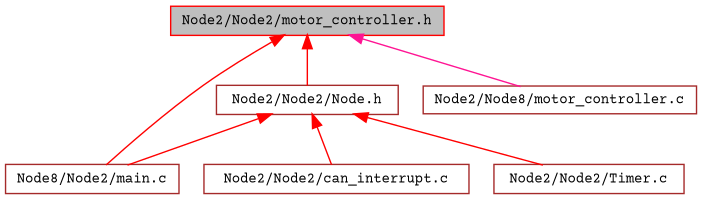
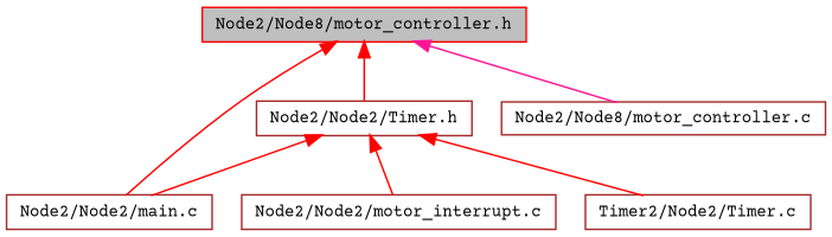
  digraph {
    fontname="Courier Prime"
    node [color=brown fillcolor=white fontname="Courier Prime" fontsize=10 shape=record style=filled]
    edge [color=red dir=back fontname="Courier Prime" fontsize=10 labelfontname=Helvetica labelfontsize=10 style=solid]
-   n1 [color=red fillcolor=grey75 fontcolor=black height=0.2 label="Node2/Node2/motor_controller.h" width=0.4]
-   n2 [height=0.2 label="Node2/Node2/Node.h" width=0.4]
-   n3 [height=0.2 label="Node8/Node2/main.c" width=0.4]
+   n1 [color=red fillcolor=grey75 fontcolor=black height=0.2 label="Node2/Node8/motor_controller.h" width=0.4]
+   n2 [height=0.2 label="Node2/Node2/Timer.h" width=0.4]
+   n3 [height=0.2 label="Node2/Node2/main.c" width=0.4]
    n4 [height=0.2 label="Node2/Node8/motor_controller.c" width=0.4]
-   n5 [height=0.2 label="Node2/Node2/can_interrupt.c" width=0.4]
-   n6 [height=0.2 label="Node2/Node2/Timer.c" width=0.4]
+   n5 [height=0.2 label="Node2/Node2/motor_interrupt.c" width=0.4]
+   n6 [height=0.2 label="Timer2/Node2/Timer.c" width=0.4]
    n1 -> n2
    n1 -> n3
    n1 -> n4 [color=deeppink]
    n2 -> n3
    n2 -> n5
    n2 -> n6
  }
